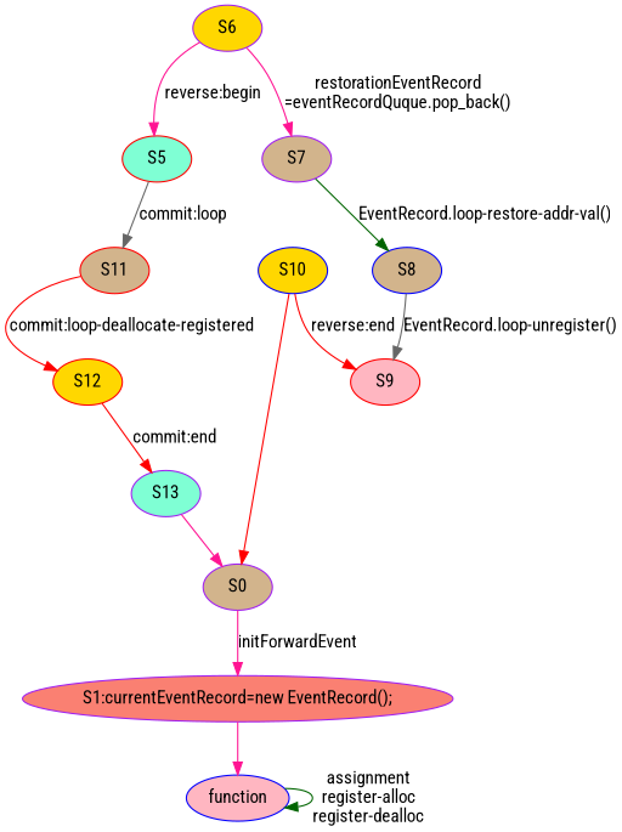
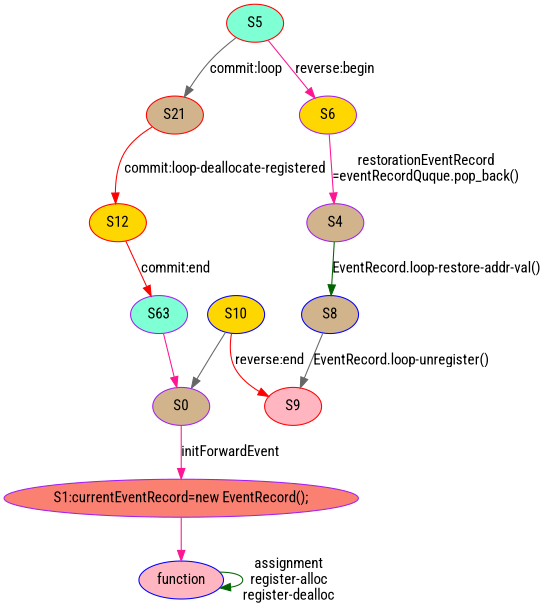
  digraph {
    fontname="Roboto Condensed"
    node [color=purple fillcolor=tan fontname="Roboto Condensed" style=filled]
    edge [color=deeppink fontname="Roboto Condensed"]
    n1 [fillcolor=salmon label="S1:currentEventRecord=new EventRecord();"]
    n2 [color=blue fillcolor=lightpink label=function]
    S0
    S5 [color=red fillcolor=aquamarine]
    S6 [fillcolor=gold]
-   S11 [color=red]
-   S7
+   S11 [color=red label=S21]
+   S7 [label=S4]
    S12 [color=red fillcolor=gold]
    S8 [color=blue]
    S9 [color=red fillcolor=lightpink]
    S10 [color=blue fillcolor=gold]
-   S13 [fillcolor=aquamarine]
+   S13 [fillcolor=aquamarine label=S63]
    n1 -> n2
    n2 -> n2 [color=darkgreen label="assignment\nregister-alloc\nregister-dealloc"]
    S0 -> n1 [label=initForwardEvent]
-   S6 -> S5 [label="reverse:begin"]
+   S5 -> S6 [label="reverse:begin"]
    S5 -> S11 [color=gray40 label="commit:loop"]
    S6 -> S7 [label="restorationEventRecord\n=eventRecordQuque.pop_back()"]
    S11 -> S12 [color=red label="commit:loop-deallocate-registered"]
    S7 -> S8 [color=darkgreen label="EventRecord.loop-restore-addr-val()"]
    S12 -> S13 [color=red label="commit:end"]
    S8 -> S9 [color=gray40 label="EventRecord.loop-unregister()"]
-   S10 -> S0 [color=red]
+   S10 -> S0 [color=gray40]
    S10 -> S9 [color=red label="reverse:end"]
    S13 -> S0
  }
